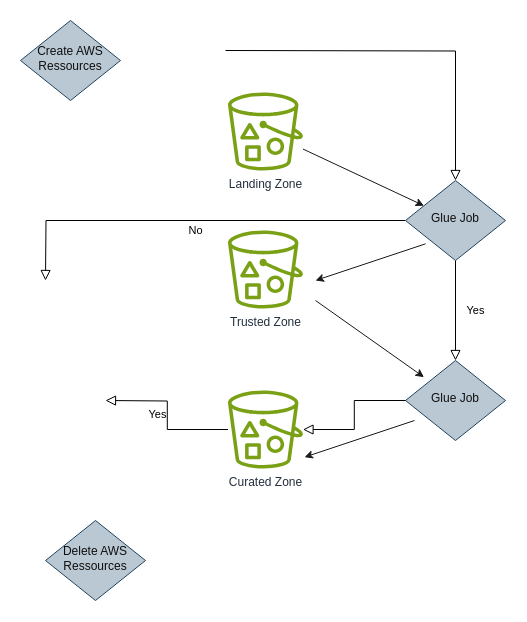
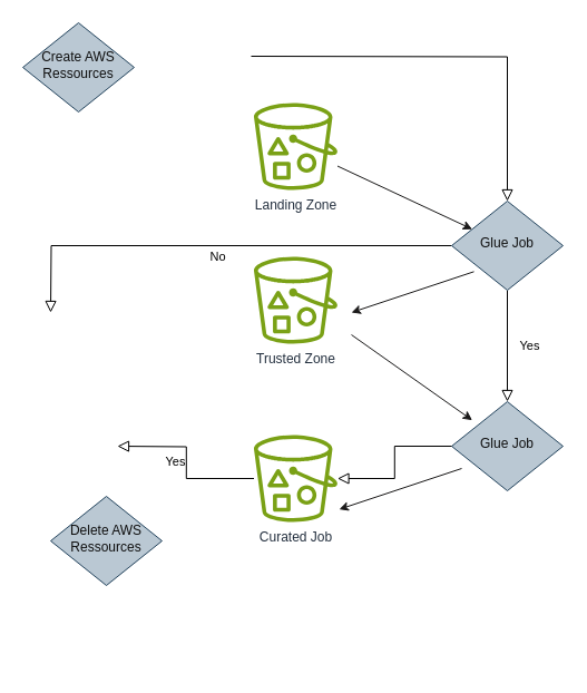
  <mxCell id="0" />
  <mxCell id="1" parent="0" />
  <mxCell id="2" value="" style="rounded=0;html=1;jettySize=auto;orthogonalLoop=1;fontSize=11;endArrow=block;endFill=0;endSize=8;strokeWidth=1;shadow=0;labelBackgroundColor=none;edgeStyle=orthogonalEdgeStyle;" parent="1" target="5" edge="1"><mxGeometry relative="1" as="geometry"><mxPoint x="225" y="50" as="sourcePoint" /></mxGeometry></mxCell>
  <mxCell id="3" value="Yes" style="rounded=0;html=1;jettySize=auto;orthogonalLoop=1;fontSize=11;endArrow=block;endFill=0;endSize=8;strokeWidth=1;shadow=0;labelBackgroundColor=none;edgeStyle=orthogonalEdgeStyle;" parent="1" source="5" target="7" edge="1"><mxGeometry y="20" relative="1" as="geometry"><mxPoint as="offset" /></mxGeometry></mxCell>
  <mxCell id="4" value="No" style="edgeStyle=orthogonalEdgeStyle;rounded=0;html=1;jettySize=auto;orthogonalLoop=1;fontSize=11;endArrow=block;endFill=0;endSize=8;strokeWidth=1;shadow=0;labelBackgroundColor=none;" parent="1" source="5" edge="1"><mxGeometry y="10" relative="1" as="geometry"><mxPoint as="offset" /><mxPoint x="45" y="280" as="targetPoint" /></mxGeometry></mxCell>
  <mxCell id="5" value="Glue Job" style="rhombus;whiteSpace=wrap;html=1;shadow=0;fontFamily=Helvetica;fontSize=12;align=center;strokeWidth=1;spacing=6;spacingTop=-4;fillColor=#bac8d3;strokeColor=#23445d;fontColor=#0f0f0f;" parent="1" vertex="1"><mxGeometry x="405" y="180" width="100" height="80" as="geometry" /></mxCell>
  <mxCell id="6" value="Yes" style="edgeStyle=orthogonalEdgeStyle;rounded=0;html=1;jettySize=auto;orthogonalLoop=1;fontSize=11;endArrow=block;endFill=0;endSize=8;strokeWidth=1;shadow=0;labelBackgroundColor=none;" parent="1" source="12" edge="1"><mxGeometry y="10" relative="1" as="geometry"><mxPoint as="offset" /><mxPoint x="105" y="400" as="targetPoint" /></mxGeometry></mxCell>
  <mxCell id="7" value="Glue Job" style="rhombus;whiteSpace=wrap;html=1;shadow=0;fontFamily=Helvetica;fontSize=12;align=center;strokeWidth=1;spacing=6;spacingTop=-4;fillColor=#bac8d3;strokeColor=#23445d;fontColor=#0f0f0f;" parent="1" vertex="1"><mxGeometry x="405" y="360" width="100" height="80" as="geometry" /></mxCell>
  <mxCell id="8" value="Create AWS Ressources" style="rhombus;whiteSpace=wrap;html=1;shadow=0;fontFamily=Helvetica;fontSize=12;align=center;strokeWidth=1;spacing=6;spacingTop=-4;fillColor=#bac8d3;strokeColor=#23445d;fontColor=#0f0f0f;" vertex="1" parent="1"><mxGeometry x="20" y="20" width="100" height="80" as="geometry" /></mxCell>
  <mxCell id="9" value="Landing Zone" style="sketch=0;outlineConnect=0;fontColor=#232F3E;gradientColor=none;fillColor=#7AA116;strokeColor=none;dashed=0;verticalLabelPosition=bottom;verticalAlign=top;align=center;html=1;fontSize=12;fontStyle=0;aspect=fixed;pointerEvents=1;shape=mxgraph.aws4.bucket_with_objects;" vertex="1" parent="1"><mxGeometry x="227.5" y="92" width="75" height="78" as="geometry" /></mxCell>
  <mxCell id="10" value="Trusted Zone" style="sketch=0;outlineConnect=0;fontColor=#232F3E;gradientColor=none;fillColor=#7AA116;strokeColor=none;dashed=0;verticalLabelPosition=bottom;verticalAlign=top;align=center;html=1;fontSize=12;fontStyle=0;aspect=fixed;pointerEvents=1;shape=mxgraph.aws4.bucket_with_objects;" vertex="1" parent="1"><mxGeometry x="227.5" y="230" width="75" height="78" as="geometry" /></mxCell>
  <mxCell id="11" value="" style="edgeStyle=orthogonalEdgeStyle;rounded=0;html=1;jettySize=auto;orthogonalLoop=1;fontSize=11;endArrow=block;endFill=0;endSize=8;strokeWidth=1;shadow=0;labelBackgroundColor=none;" edge="1" parent="1" source="7" target="12"><mxGeometry y="10" relative="1" as="geometry"><mxPoint as="offset" /><mxPoint x="385" y="430" as="sourcePoint" /><mxPoint x="105" y="400" as="targetPoint" /></mxGeometry></mxCell>
- <mxCell id="12" value="Curated Zone" style="sketch=0;outlineConnect=0;fontColor=#232F3E;gradientColor=none;fillColor=#7AA116;strokeColor=none;dashed=0;verticalLabelPosition=bottom;verticalAlign=top;align=center;html=1;fontSize=12;fontStyle=0;aspect=fixed;pointerEvents=1;shape=mxgraph.aws4.bucket_with_objects;" vertex="1" parent="1"><mxGeometry x="227.5" y="390" width="75" height="78" as="geometry" /></mxCell>
+ <mxCell id="12" value="Curated Job" style="sketch=0;outlineConnect=0;fontColor=#232F3E;gradientColor=none;fillColor=#7AA116;strokeColor=none;dashed=0;verticalLabelPosition=bottom;verticalAlign=top;align=center;html=1;fontSize=12;fontStyle=0;aspect=fixed;pointerEvents=1;shape=mxgraph.aws4.bucket_with_objects;" vertex="1" parent="1"><mxGeometry x="227.5" y="390" width="75" height="78" as="geometry" /></mxCell>
  <mxCell id="13" value="" style="endArrow=classic;html=1;rounded=0;fontColor=#171616;strokeColor=#1a1919;" edge="1" parent="1"><mxGeometry width="50" height="50" relative="1" as="geometry"><mxPoint x="302.502" y="148.562" as="sourcePoint" /><mxPoint x="423.475" y="205.228" as="targetPoint" /></mxGeometry></mxCell>
  <mxCell id="14" value="" style="endArrow=classic;html=1;rounded=0;fontColor=#171616;strokeColor=#1a1919;" edge="1" parent="1"><mxGeometry width="50" height="50" relative="1" as="geometry"><mxPoint x="315" y="300" as="sourcePoint" /><mxPoint x="423.473" y="376.666" as="targetPoint" /></mxGeometry></mxCell>
  <mxCell id="15" value="" style="endArrow=classic;html=1;rounded=0;fontColor=#171616;strokeColor=#1a1919;" edge="1" parent="1"><mxGeometry width="50" height="50" relative="1" as="geometry"><mxPoint x="425" y="243.33" as="sourcePoint" /><mxPoint x="315.003" y="279.996" as="targetPoint" /></mxGeometry></mxCell>
  <mxCell id="16" value="" style="endArrow=classic;html=1;rounded=0;fontColor=#171616;strokeColor=#1a1919;" edge="1" parent="1"><mxGeometry width="50" height="50" relative="1" as="geometry"><mxPoint x="414" y="420" as="sourcePoint" /><mxPoint x="304.003" y="456.666" as="targetPoint" /></mxGeometry></mxCell>
- <mxCell id="17" value="Delete AWS Ressources" style="rhombus;whiteSpace=wrap;html=1;shadow=0;fontFamily=Helvetica;fontSize=12;align=center;strokeWidth=1;spacing=6;spacingTop=-4;fillColor=#bac8d3;strokeColor=#23445d;fontColor=#0f0f0f;" vertex="1" parent="1"><mxGeometry x="45" y="520" width="100" height="80" as="geometry" /></mxCell>
+ <mxCell id="17" value="Delete AWS Ressources" style="rhombus;whiteSpace=wrap;html=1;shadow=0;fontFamily=Helvetica;fontSize=12;align=center;strokeWidth=1;spacing=6;spacingTop=-4;fillColor=#bac8d3;strokeColor=#23445d;fontColor=#0f0f0f;" vertex="1" parent="1"><mxGeometry x="45" y="445" width="100" height="80" as="geometry" /></mxCell>
